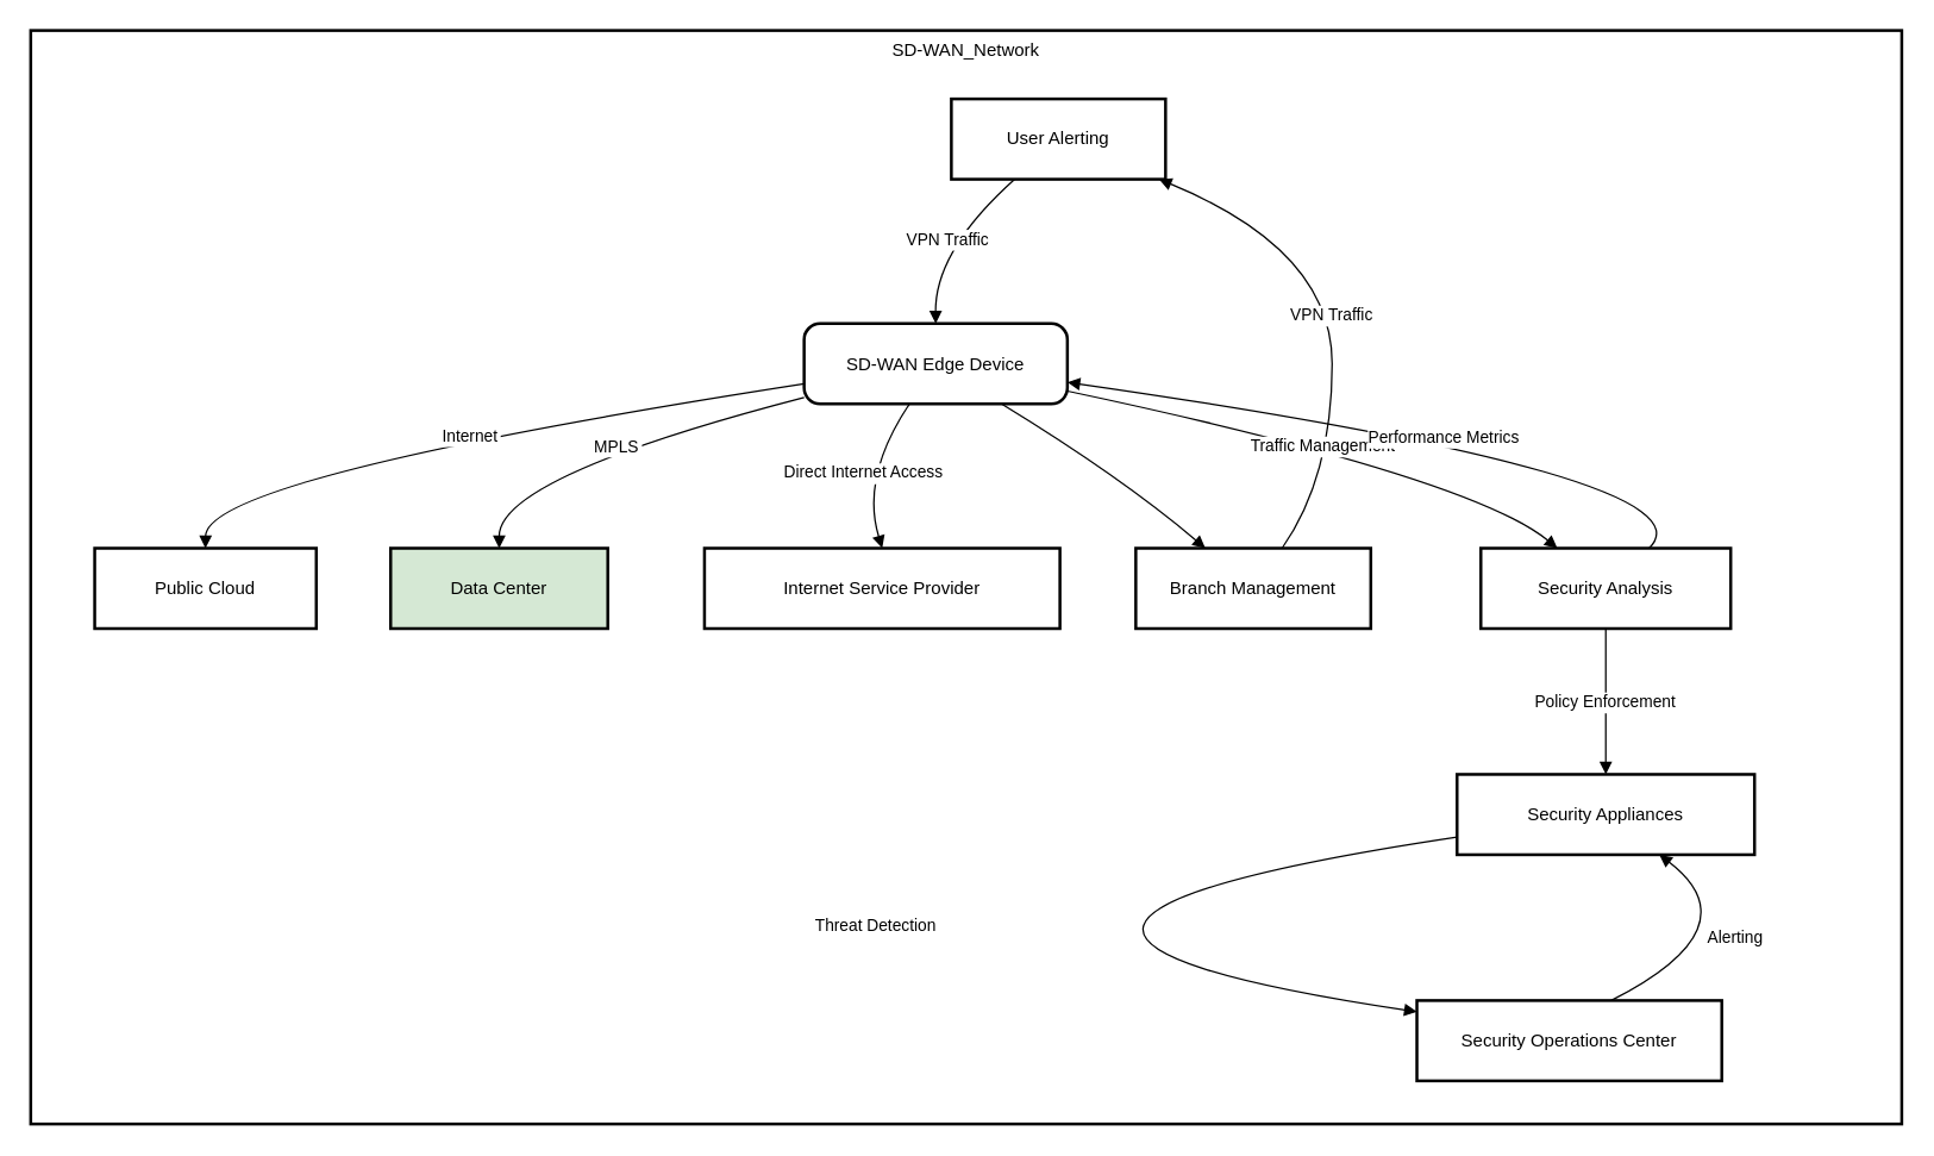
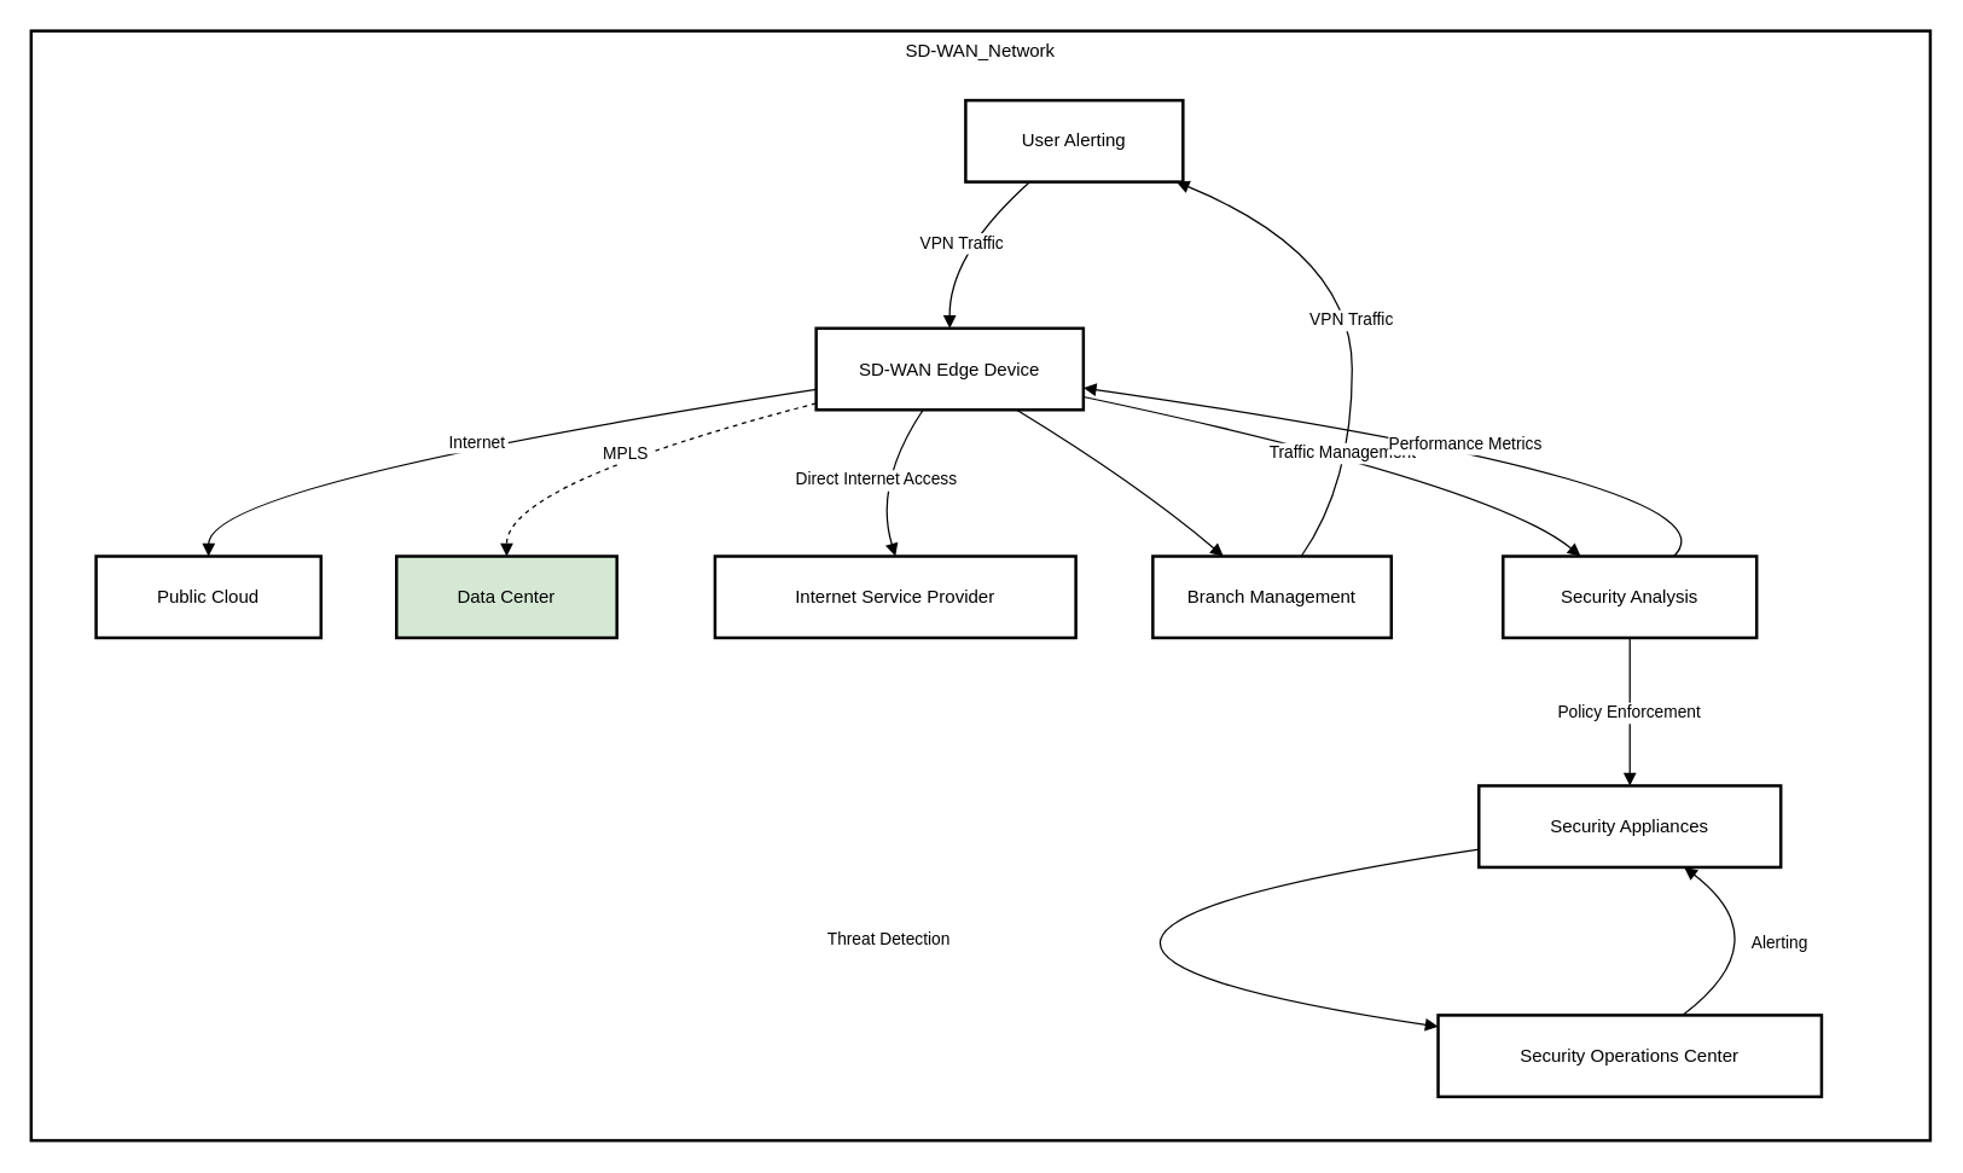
  <mxCell id="0" />
  <mxCell id="1" parent="0" />
  <mxCell id="2" value="SD-WAN_Network" style="whiteSpace=wrap;strokeWidth=2;verticalAlign=top;" vertex="1" parent="1"><mxGeometry x="20" y="20" width="1258" height="735" as="geometry" /></mxCell>
  <mxCell id="3" value="User Alerting" style="whiteSpace=wrap;strokeWidth=2;" vertex="1" parent="2"><mxGeometry x="619" y="46" width="144" height="54" as="geometry" /></mxCell>
- <mxCell id="4" value="SD-WAN Edge Device" style="rounded=1;arcSize=20;strokeWidth=2" vertex="1" parent="2"><mxGeometry x="520" y="197" width="177" height="54" as="geometry" /></mxCell>
+ <mxCell id="4" value="SD-WAN Edge Device" style="arcSize=20;strokeWidth=2;rounded=0;" vertex="1" parent="2"><mxGeometry x="520" y="197" width="177" height="54" as="geometry" /></mxCell>
  <mxCell id="5" value="Public Cloud" style="whiteSpace=wrap;strokeWidth=2;" vertex="1" parent="2"><mxGeometry x="43" y="348" width="149" height="54" as="geometry" /></mxCell>
  <mxCell id="6" value="Data Center" style="whiteSpace=wrap;strokeWidth=2;fillColor=#d5e8d4;" vertex="1" parent="2"><mxGeometry x="242" y="348" width="146" height="54" as="geometry" /></mxCell>
  <mxCell id="7" value="Internet Service Provider" style="whiteSpace=wrap;strokeWidth=2;" vertex="1" parent="2"><mxGeometry x="453" y="348" width="239" height="54" as="geometry" /></mxCell>
  <mxCell id="8" value="Branch Management" style="whiteSpace=wrap;strokeWidth=2;" vertex="1" parent="2"><mxGeometry x="743" y="348" width="158" height="54" as="geometry" /></mxCell>
  <mxCell id="9" value="Security Analysis" style="whiteSpace=wrap;strokeWidth=2;" vertex="1" parent="2"><mxGeometry x="975" y="348" width="168" height="54" as="geometry" /></mxCell>
  <mxCell id="10" value="Security Appliances" style="whiteSpace=wrap;strokeWidth=2;" vertex="1" parent="2"><mxGeometry x="959" y="500" width="200" height="54" as="geometry" /></mxCell>
- <mxCell id="11" value="Security Operations Center" style="whiteSpace=wrap;strokeWidth=2;" vertex="1" parent="2"><mxGeometry x="932" y="652" width="205" height="54" as="geometry" /></mxCell>
+ <mxCell id="11" value="Security Operations Center" style="whiteSpace=wrap;strokeWidth=2;" vertex="1" parent="2"><mxGeometry x="932" y="652" width="254" height="54" as="geometry" /></mxCell>
  <mxCell id="12" value="VPN Traffic" style="curved=1;startArrow=none;endArrow=block;exitX=0.3;exitY=0.99;entryX=0.5;entryY=0;" edge="1" parent="2" source="3" target="4"><mxGeometry relative="1" as="geometry"><Array as="points"><mxPoint x="608" y="148" /></Array></mxGeometry></mxCell>
  <mxCell id="13" value="Internet" style="curved=1;startArrow=none;endArrow=block;exitX=0;exitY=0.75;entryX=0.5;entryY=0.01;" edge="1" parent="2" source="4" target="5"><mxGeometry relative="1" as="geometry"><Array as="points"><mxPoint x="118" y="300" /></Array></mxGeometry></mxCell>
- <mxCell id="14" value="MPLS" style="curved=1;startArrow=none;endArrow=block;exitX=0;exitY=0.92;entryX=0.5;entryY=0.01;" edge="1" parent="2" source="4" target="6"><mxGeometry relative="1" as="geometry"><Array as="points"><mxPoint x="315" y="300" /></Array></mxGeometry></mxCell>
+ <mxCell id="14" value="MPLS" style="curved=1;startArrow=none;endArrow=block;exitX=0;exitY=0.92;entryX=0.5;entryY=0.01;dashed=1;" edge="1" parent="2" source="4" target="6"><mxGeometry relative="1" as="geometry"><Array as="points"><mxPoint x="315" y="300" /></Array></mxGeometry></mxCell>
  <mxCell id="15" value="Direct Internet Access" style="curved=1;startArrow=none;endArrow=block;exitX=0.4;exitY=1;entryX=0.5;entryY=0.01;" edge="1" parent="2" source="4" target="7"><mxGeometry relative="1" as="geometry"><Array as="points"><mxPoint x="558" y="300" /></Array></mxGeometry></mxCell>
  <mxCell id="16" value="" style="curved=1;startArrow=none;endArrow=block;exitX=0.75;exitY=1;entryX=0.3;entryY=0.01;" edge="1" parent="2" source="4" target="8"><mxGeometry relative="1" as="geometry"><Array as="points"><mxPoint x="733" y="300" /></Array></mxGeometry></mxCell>
  <mxCell id="17" value="VPN Traffic" style="curved=1;startArrow=none;endArrow=block;exitX=0.62;exitY=0.01;entryX=0.96;entryY=0.99;" edge="1" parent="2" source="8" target="3"><mxGeometry relative="1" as="geometry"><Array as="points"><mxPoint x="875" y="300" /><mxPoint x="875" y="148" /></Array></mxGeometry></mxCell>
  <mxCell id="18" value="Traffic Management" style="curved=1;startArrow=none;endArrow=block;exitX=1;exitY=0.84;entryX=0.31;entryY=0.01;" edge="1" parent="2" source="4" target="9"><mxGeometry relative="1" as="geometry"><Array as="points"><mxPoint x="968" y="300" /></Array></mxGeometry></mxCell>
  <mxCell id="19" value="Performance Metrics" style="curved=1;startArrow=none;endArrow=block;exitX=0.67;exitY=0.01;entryX=1;entryY=0.73;" edge="1" parent="2" source="9" target="4"><mxGeometry relative="1" as="geometry"><Array as="points"><mxPoint x="1137" y="300" /></Array></mxGeometry></mxCell>
  <mxCell id="20" value="Policy Enforcement" style="curved=1;startArrow=none;endArrow=block;exitX=0.5;exitY=1.01;entryX=0.5;entryY=0;" edge="1" parent="2" source="9" target="10"><mxGeometry relative="1" as="geometry"><Array as="points" /></mxGeometry></mxCell>
  <mxCell id="21" value="Threat Detection" style="curved=1;startArrow=none;endArrow=block;exitX=0;exitY=0.78;entryX=0;entryY=0.14;" edge="1" parent="2" source="10" target="11"><mxGeometry relative="1" as="geometry"><Array as="points"><mxPoint x="555" y="603" /></Array></mxGeometry></mxCell>
  <mxCell id="22" value="Alerting" style="curved=1;startArrow=none;endArrow=block;exitX=0.64;exitY=-0.01;entryX=0.68;entryY=1;" edge="1" parent="2" source="11" target="10"><mxGeometry relative="1" as="geometry"><Array as="points"><mxPoint x="1159" y="603" /></Array></mxGeometry></mxCell>
